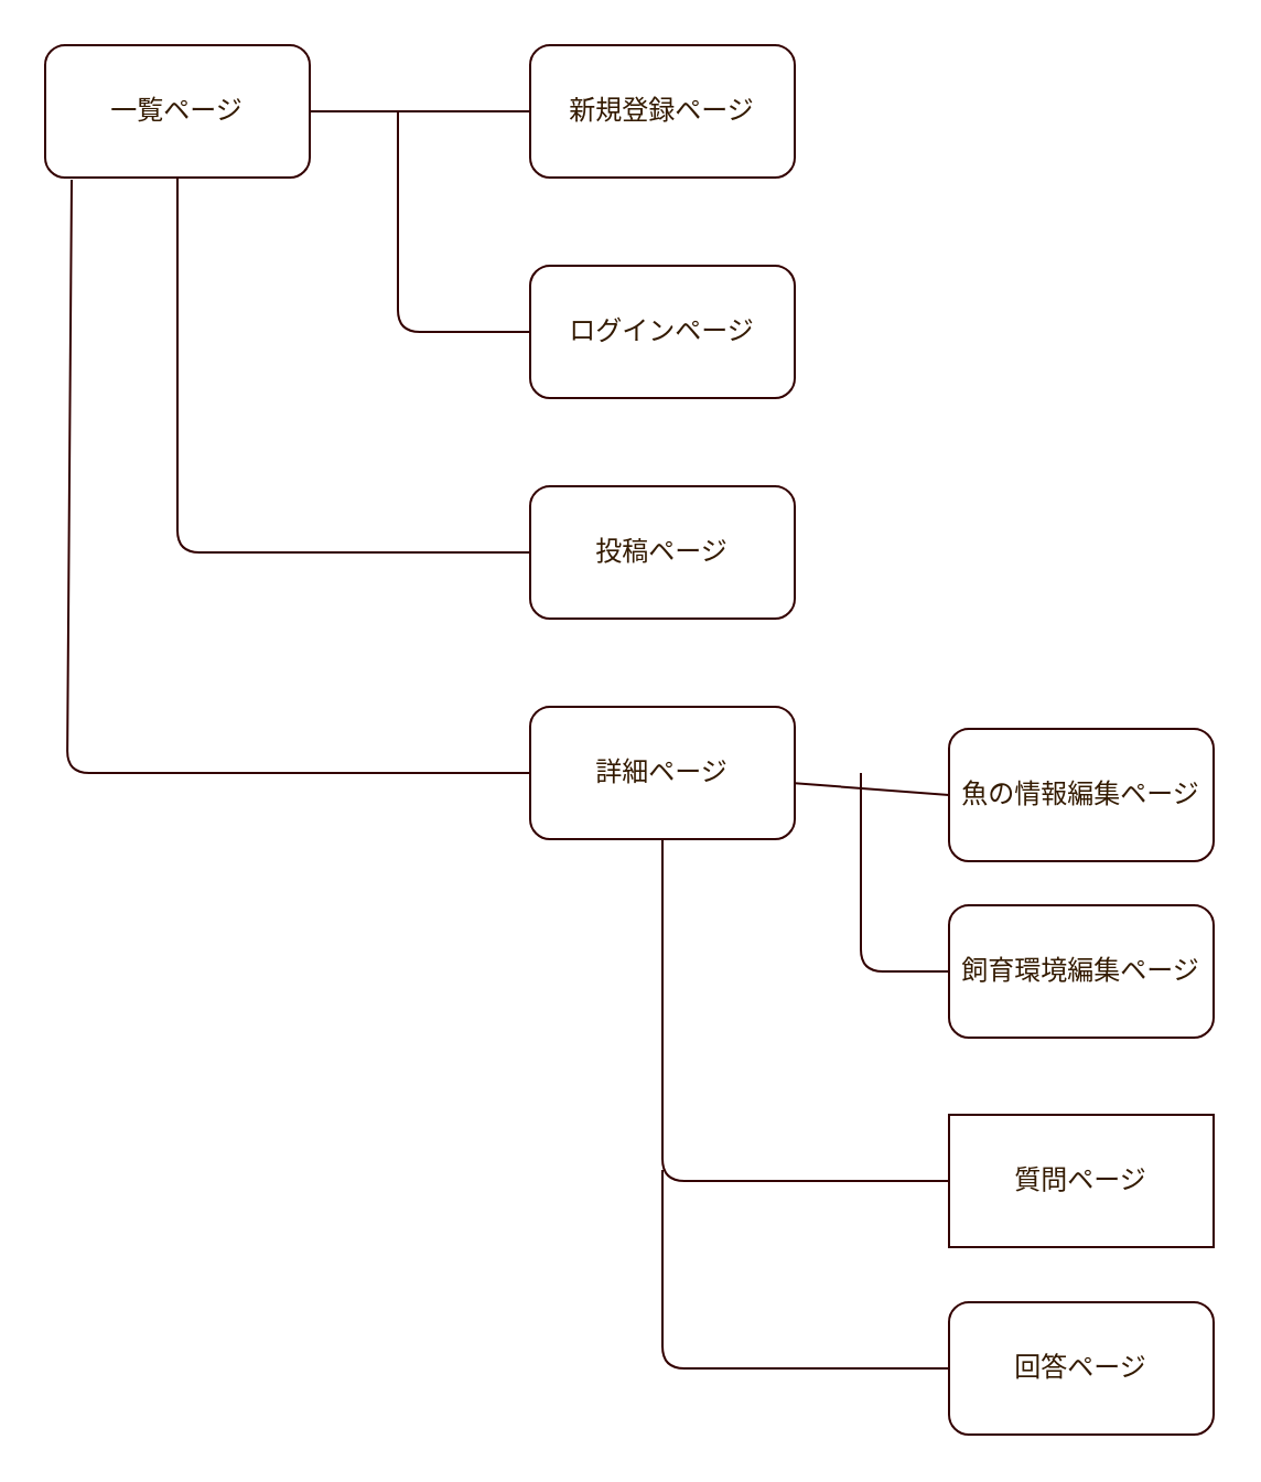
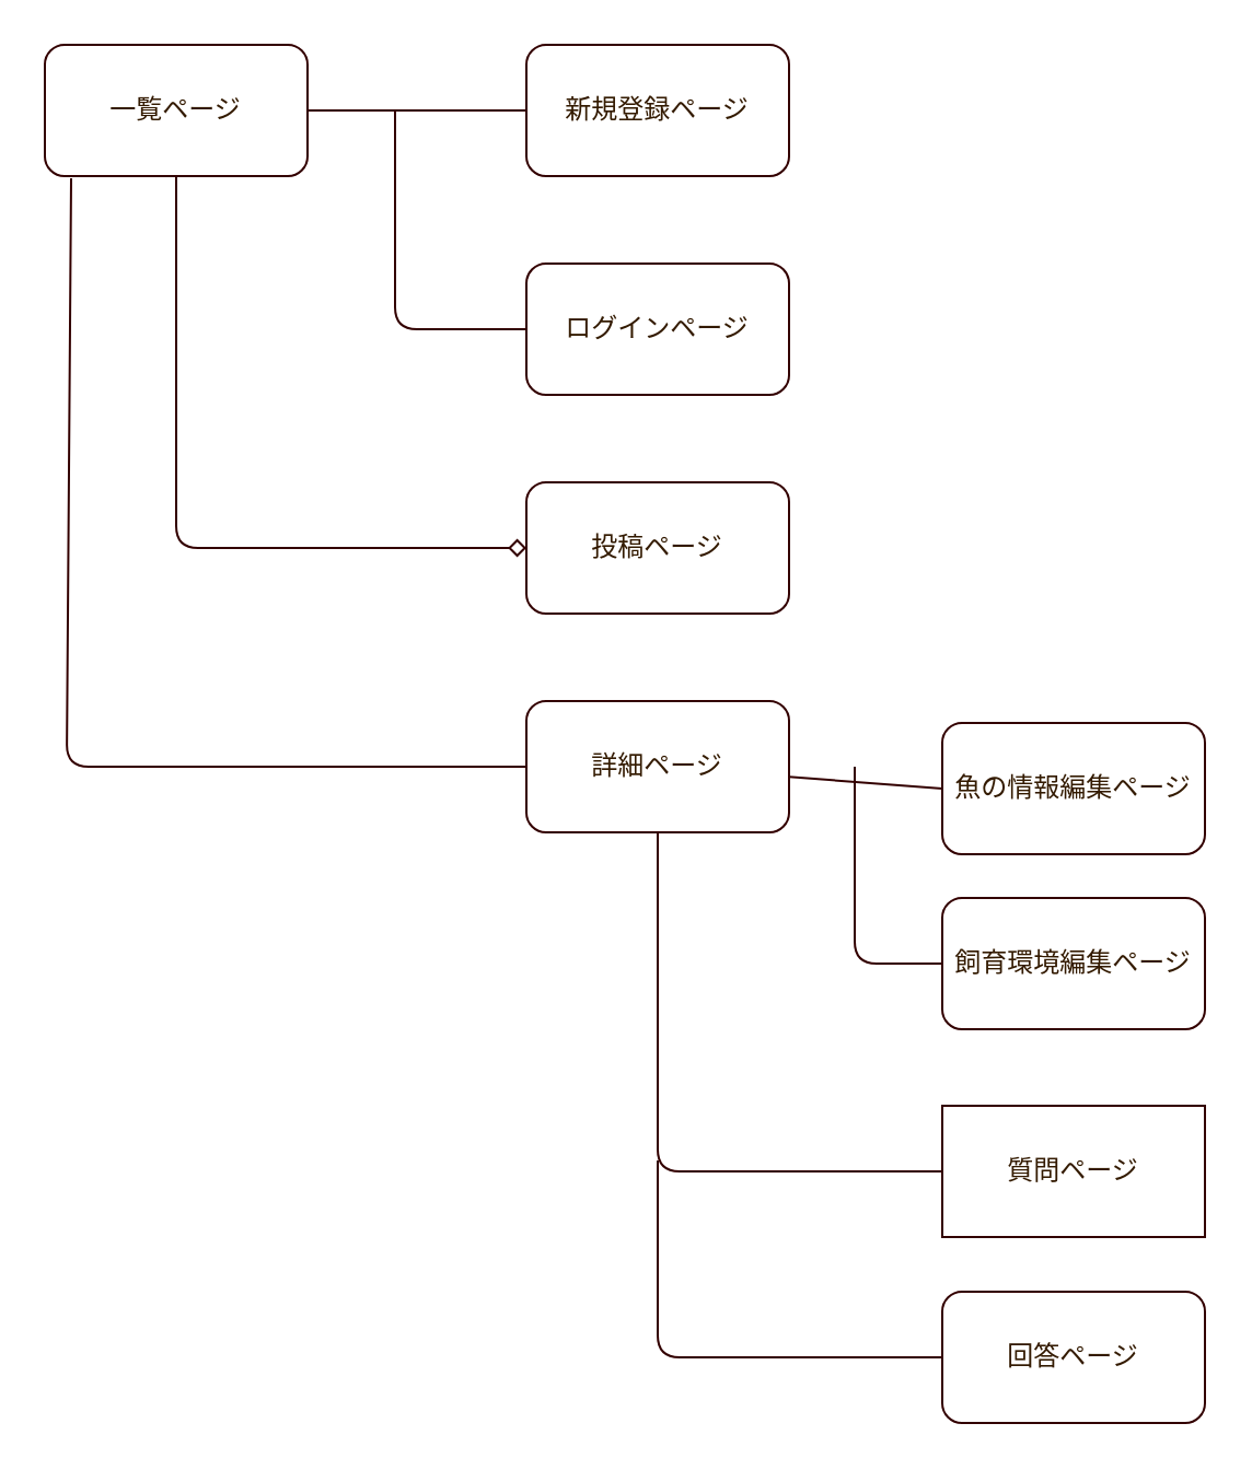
  <mxCell id="0" />
  <mxCell id="1" parent="0" />
  <mxCell id="2" style="edgeStyle=none;html=1;entryX=0;entryY=0.5;entryDx=0;entryDy=0;endArrow=none;endFill=0;fillColor=none;fontColor=#331A00;strokeColor=#330000;" parent="1" source="5" target="6" edge="1"><mxGeometry relative="1" as="geometry"><Array as="points"><mxPoint x="190" y="50" /></Array></mxGeometry></mxCell>
- <mxCell id="3" style="edgeStyle=none;html=1;exitX=0.5;exitY=1;exitDx=0;exitDy=0;entryX=0;entryY=0.5;entryDx=0;entryDy=0;endArrow=none;endFill=0;fillColor=none;fontColor=#331A00;strokeColor=#330000;" parent="1" source="5" target="9" edge="1"><mxGeometry relative="1" as="geometry"><Array as="points"><mxPoint x="80" y="250" /></Array></mxGeometry></mxCell>
+ <mxCell id="3" style="edgeStyle=none;html=1;exitX=0.5;exitY=1;exitDx=0;exitDy=0;entryX=0;entryY=0.5;entryDx=0;entryDy=0;endArrow=diamond;endFill=0;fillColor=none;fontColor=#331A00;strokeColor=#330000;" parent="1" source="5" target="9" edge="1"><mxGeometry relative="1" as="geometry"><Array as="points"><mxPoint x="80" y="250" /></Array></mxGeometry></mxCell>
  <mxCell id="4" style="edgeStyle=none;html=1;entryX=0;entryY=0.5;entryDx=0;entryDy=0;endArrow=none;endFill=0;exitX=0.1;exitY=1.017;exitDx=0;exitDy=0;exitPerimeter=0;fillColor=none;fontColor=#331A00;strokeColor=#330000;" parent="1" source="5" target="12" edge="1"><mxGeometry relative="1" as="geometry"><Array as="points"><mxPoint x="30" y="350" /></Array></mxGeometry></mxCell>
  <mxCell id="5" value="一覧ページ" style="rounded=1;whiteSpace=wrap;html=1;fillColor=none;fontColor=#331A00;strokeColor=#330000;" parent="1" vertex="1"><mxGeometry x="20" y="20" width="120" height="60" as="geometry" /></mxCell>
  <mxCell id="6" value="新規登録ページ" style="rounded=1;whiteSpace=wrap;html=1;fillColor=none;fontColor=#331A00;strokeColor=#330000;" parent="1" vertex="1"><mxGeometry x="240" y="20" width="120" height="60" as="geometry" /></mxCell>
  <mxCell id="7" style="edgeStyle=none;html=1;endArrow=none;endFill=0;fillColor=none;fontColor=#331A00;strokeColor=#330000;" parent="1" source="8" edge="1"><mxGeometry relative="1" as="geometry"><mxPoint x="180" y="50" as="targetPoint" /><Array as="points"><mxPoint x="180" y="150" /></Array></mxGeometry></mxCell>
  <mxCell id="8" value="ログインページ" style="rounded=1;whiteSpace=wrap;html=1;fillColor=none;fontColor=#331A00;strokeColor=#330000;" parent="1" vertex="1"><mxGeometry x="240" y="120" width="120" height="60" as="geometry" /></mxCell>
  <mxCell id="9" value="投稿ページ" style="rounded=1;whiteSpace=wrap;html=1;fillColor=none;fontColor=#331A00;strokeColor=#330000;" parent="1" vertex="1"><mxGeometry x="240" y="220" width="120" height="60" as="geometry" /></mxCell>
  <mxCell id="10" style="edgeStyle=none;html=1;entryX=0;entryY=0.5;entryDx=0;entryDy=0;endArrow=none;endFill=0;fillColor=none;fontColor=#331A00;strokeColor=#330000;" parent="1" source="12" target="13" edge="1"><mxGeometry relative="1" as="geometry" /></mxCell>
  <mxCell id="11" style="edgeStyle=none;html=1;entryX=0;entryY=0.5;entryDx=0;entryDy=0;endArrow=none;endFill=0;fillColor=none;fontColor=#331A00;strokeColor=#330000;" parent="1" source="12" target="15" edge="1"><mxGeometry relative="1" as="geometry"><Array as="points"><mxPoint x="300" y="535" /></Array></mxGeometry></mxCell>
  <mxCell id="12" value="詳細ページ" style="rounded=1;whiteSpace=wrap;html=1;fillColor=none;fontColor=#331A00;strokeColor=#330000;" parent="1" vertex="1"><mxGeometry x="240" y="320" width="120" height="60" as="geometry" /></mxCell>
  <mxCell id="13" value="魚の情報編集ページ" style="rounded=1;whiteSpace=wrap;html=1;fillColor=none;fontColor=#331A00;strokeColor=#330000;" parent="1" vertex="1"><mxGeometry x="430" y="330" width="120" height="60" as="geometry" /></mxCell>
  <mxCell id="14" style="edgeStyle=none;html=1;exitX=0;exitY=0.5;exitDx=0;exitDy=0;endArrow=none;endFill=0;fillColor=none;fontColor=#331A00;strokeColor=#330000;" parent="1" source="18" edge="1"><mxGeometry relative="1" as="geometry"><mxPoint x="390" y="350" as="targetPoint" /><Array as="points"><mxPoint x="390" y="440" /></Array></mxGeometry></mxCell>
  <mxCell id="15" value="質問ページ" style="whiteSpace=wrap;html=1;fillColor=none;fontColor=#331A00;strokeColor=#330000;rounded=0;" parent="1" vertex="1"><mxGeometry x="430" y="505" width="120" height="60" as="geometry" /></mxCell>
  <mxCell id="16" style="edgeStyle=none;html=1;endArrow=none;endFill=0;fillColor=none;fontColor=#331A00;strokeColor=#330000;" parent="1" source="17" edge="1"><mxGeometry relative="1" as="geometry"><mxPoint x="300" y="530" as="targetPoint" /><Array as="points"><mxPoint x="300" y="620" /></Array></mxGeometry></mxCell>
  <mxCell id="17" value="回答ページ" style="rounded=1;whiteSpace=wrap;html=1;fillColor=none;fontColor=#331A00;strokeColor=#330000;" parent="1" vertex="1"><mxGeometry x="430" y="590" width="120" height="60" as="geometry" /></mxCell>
  <mxCell id="18" value="飼育環境編集ページ" style="rounded=1;whiteSpace=wrap;html=1;fillColor=none;fontColor=#331A00;strokeColor=#330000;" parent="1" vertex="1"><mxGeometry x="430" y="410" width="120" height="60" as="geometry" /></mxCell>
